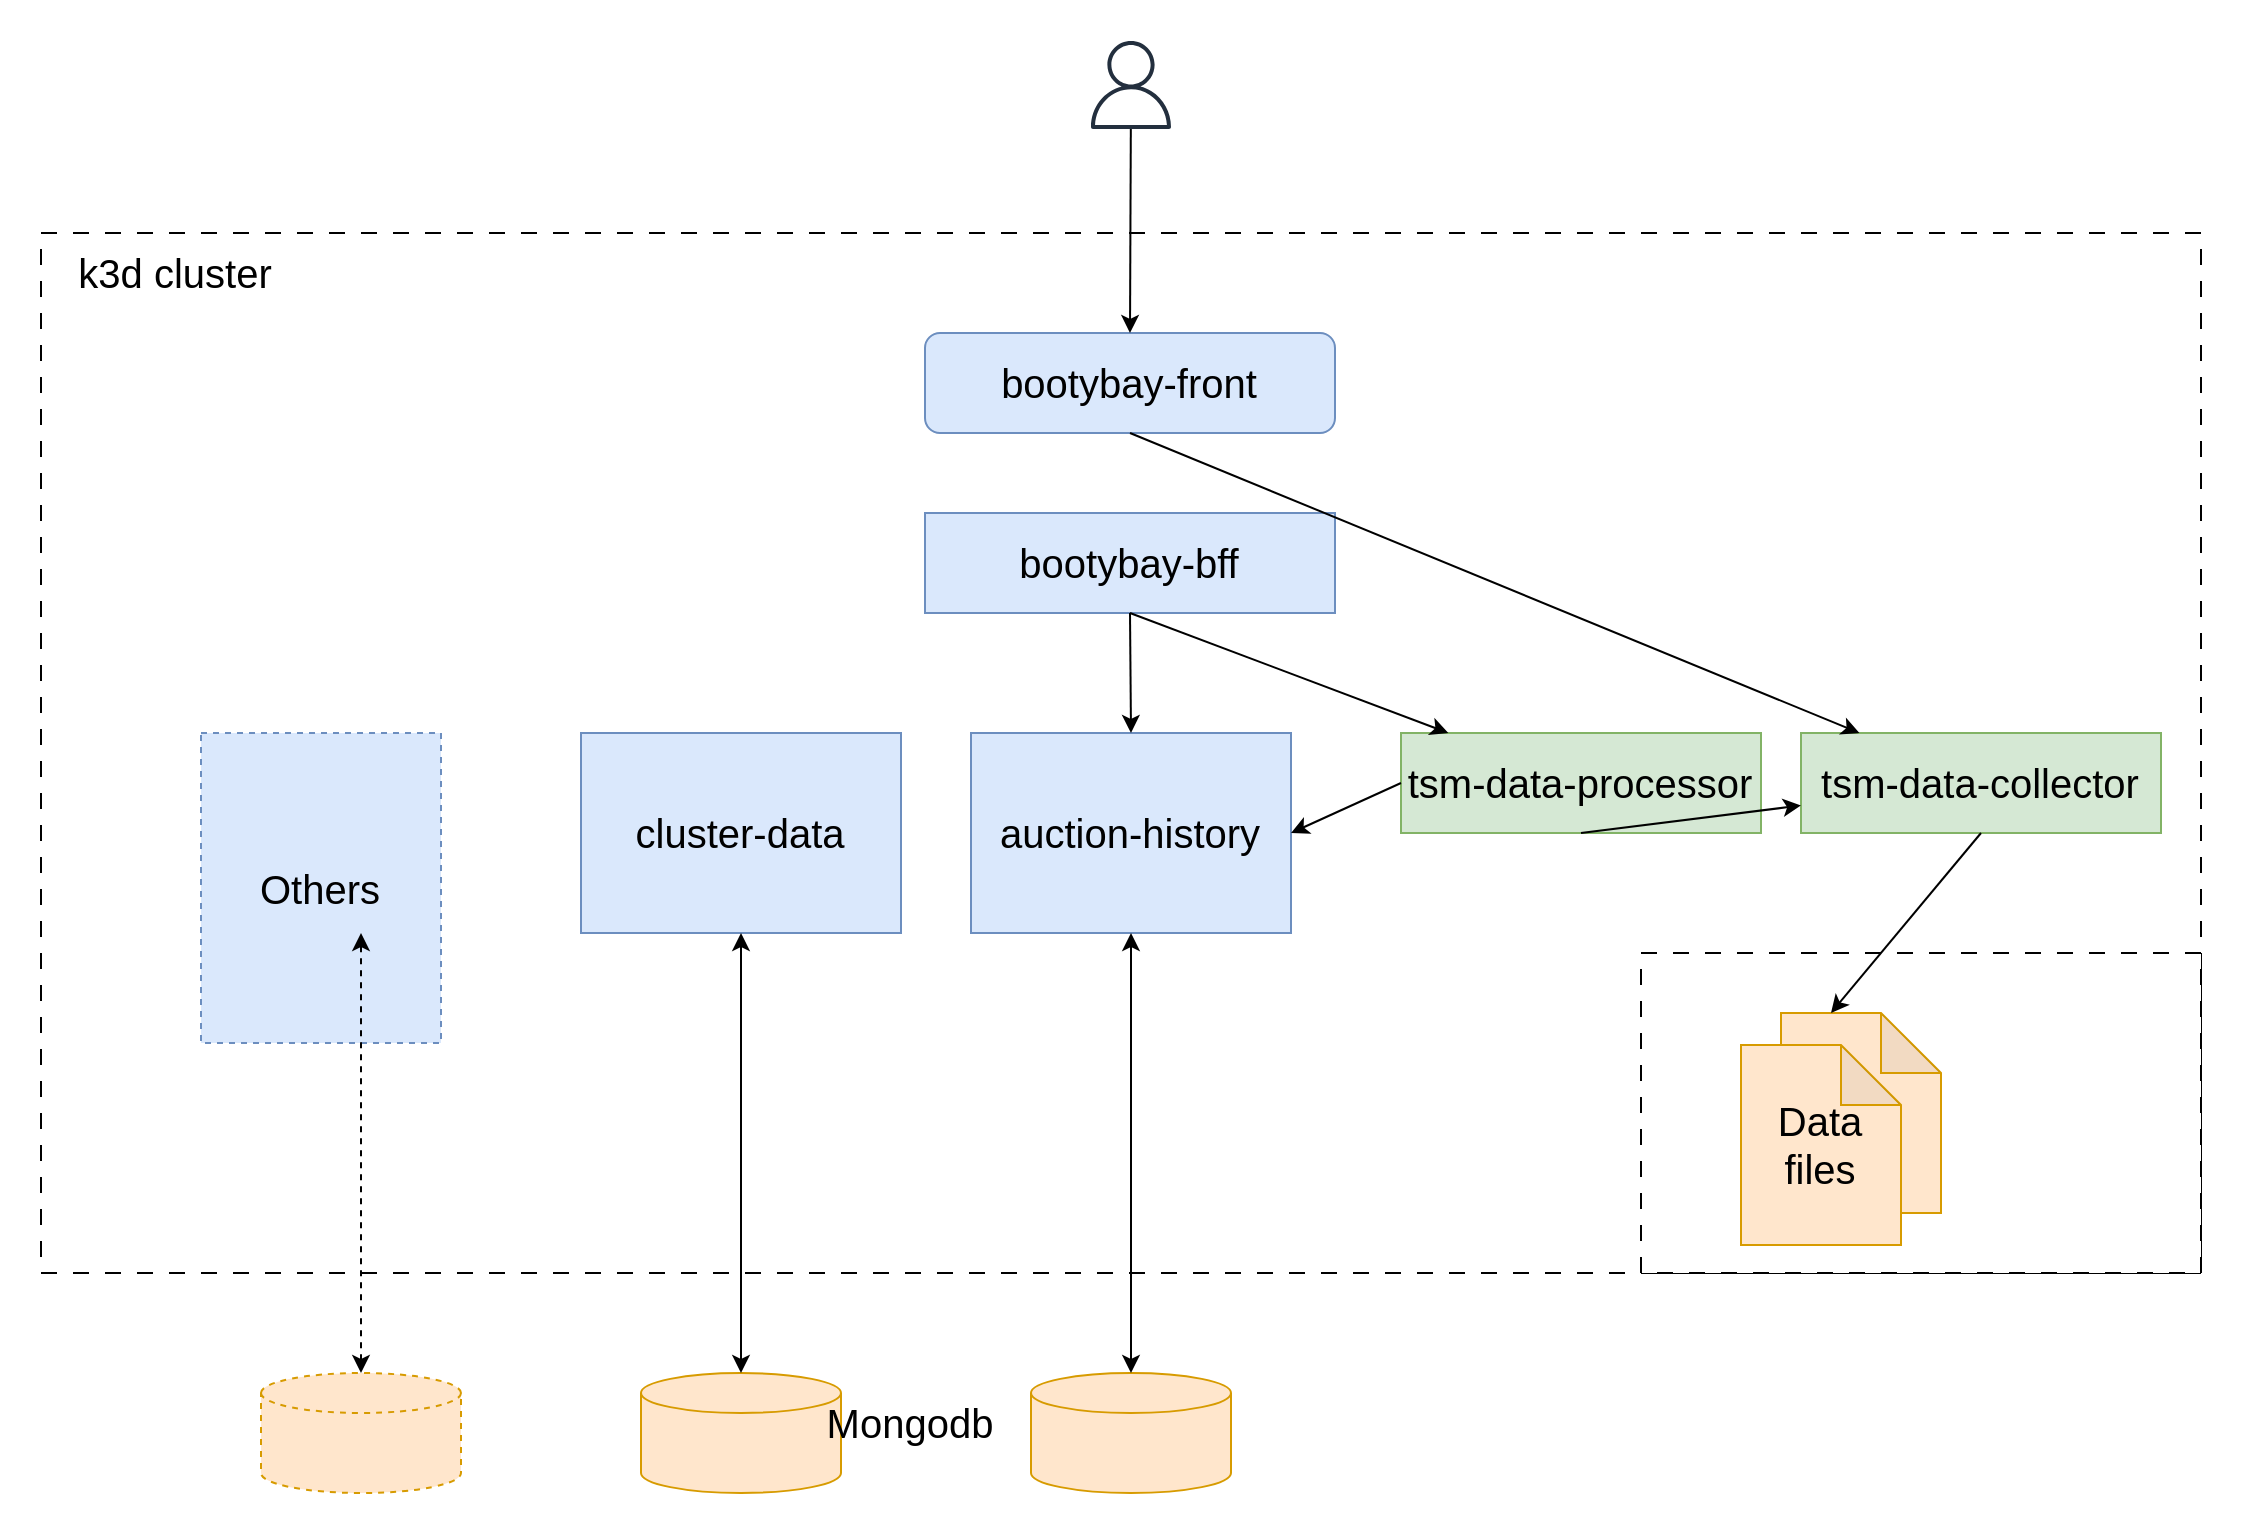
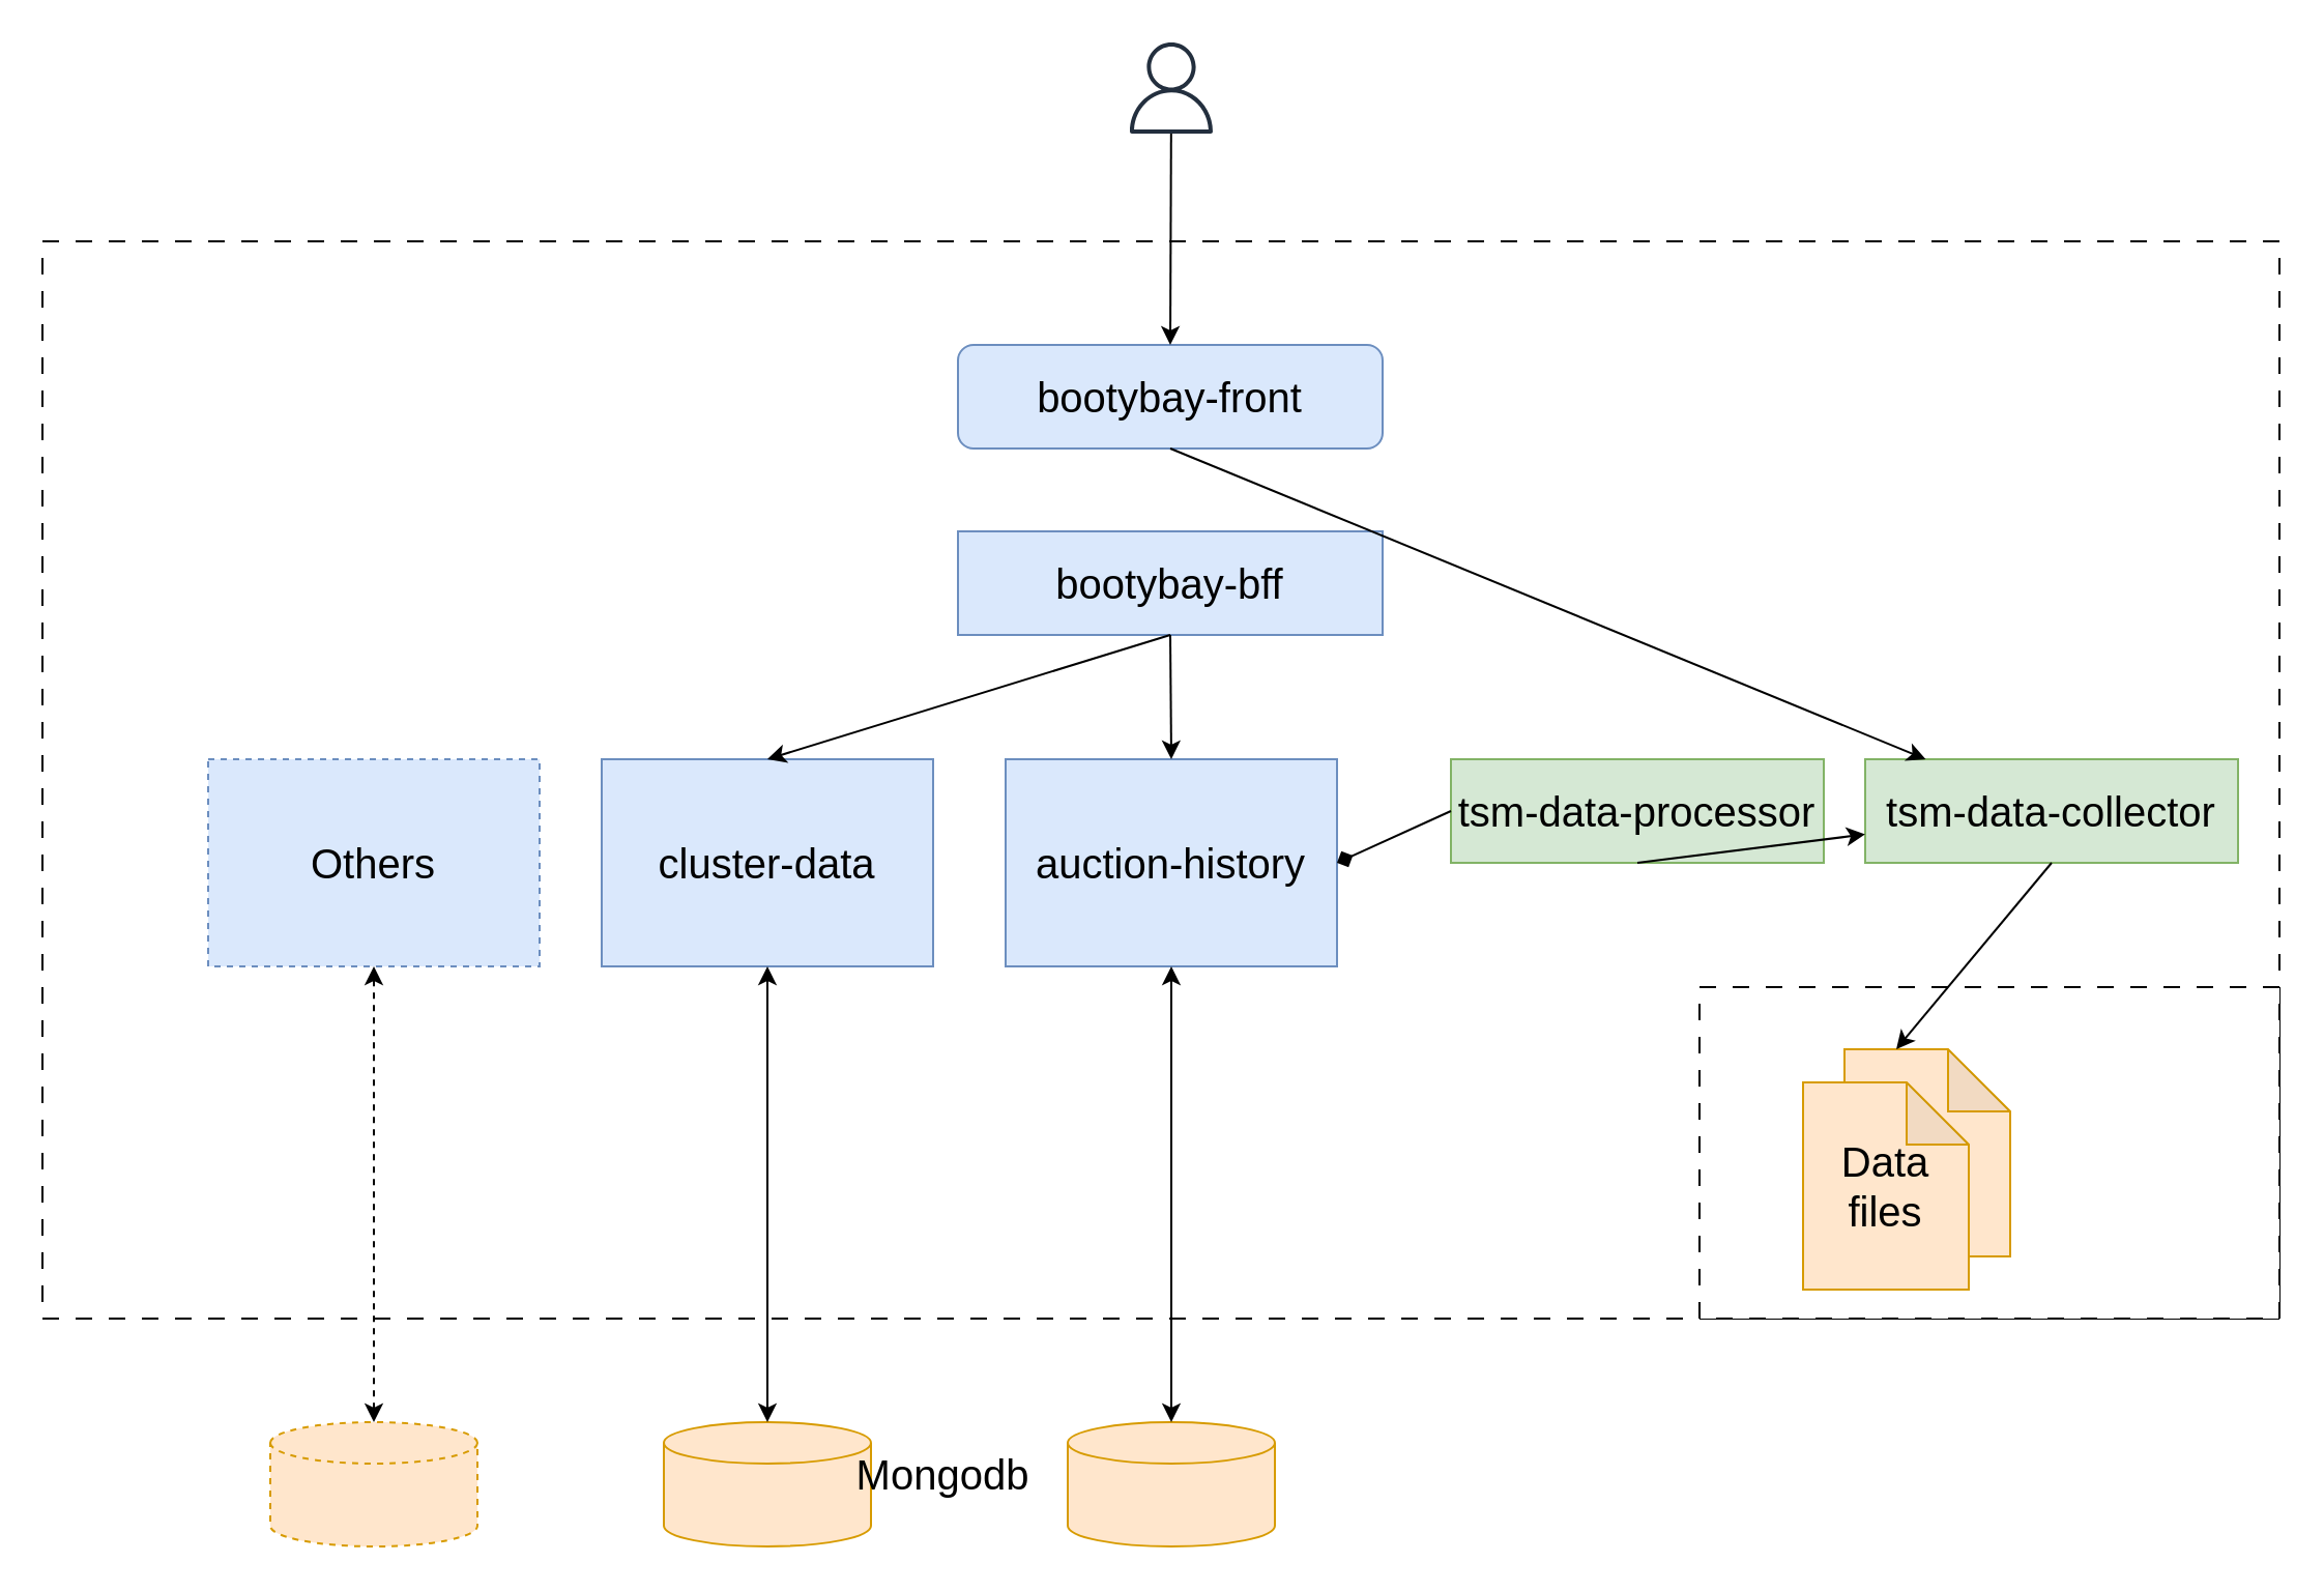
  <mxCell id="0" />
  <mxCell id="1" parent="0" />
  <mxCell id="2" value="" style="group" vertex="1" connectable="0" parent="1"><mxGeometry x="20" y="116" width="1080" height="630" as="geometry" /></mxCell>
  <mxCell id="3" value="" style="rounded=0;whiteSpace=wrap;html=1;dashed=1;perimeterSpacing=0;dashPattern=8 8;" vertex="1" parent="2"><mxGeometry width="1080" height="520" as="geometry" /></mxCell>
- <mxCell id="4" value="k3d cluster" style="text;html=1;strokeColor=none;fillColor=none;align=center;verticalAlign=middle;whiteSpace=wrap;rounded=0;dashed=1;dashPattern=1 4;fontSize=20;" vertex="1" parent="2"><mxGeometry x="10.004" y="10" width="115.048" height="20" as="geometry" /></mxCell>
- <mxCell id="5" value="Others" style="rounded=0;whiteSpace=wrap;html=1;fontSize=20;fillColor=#dae8fc;strokeColor=#6c8ebf;dashed=1;" vertex="1" parent="2"><mxGeometry x="80" y="250" width="120" height="155" as="geometry" /></mxCell>
+ <mxCell id="5" value="Others" style="rounded=0;whiteSpace=wrap;html=1;fontSize=20;fillColor=#dae8fc;strokeColor=#6c8ebf;dashed=1;" vertex="1" parent="2"><mxGeometry x="80" y="250" width="160" height="100" as="geometry" /></mxCell>
  <mxCell id="6" value="tsm-data-collector" style="rounded=0;whiteSpace=wrap;html=1;fontSize=20;fillColor=#d5e8d4;strokeColor=#82b366;" vertex="1" parent="2"><mxGeometry x="880" y="250" width="180" height="50" as="geometry" /></mxCell>
  <mxCell id="7" value="tsm-data-processor" style="rounded=0;whiteSpace=wrap;html=1;fontSize=20;fillColor=#d5e8d4;strokeColor=#82b366;" vertex="1" parent="2"><mxGeometry x="680" y="250" width="180" height="50" as="geometry" /></mxCell>
  <mxCell id="8" value="auction-history" style="rounded=0;whiteSpace=wrap;html=1;fontSize=20;fillColor=#dae8fc;strokeColor=#6c8ebf;" vertex="1" parent="2"><mxGeometry x="465" y="250" width="160" height="100" as="geometry" /></mxCell>
  <mxCell id="9" value="cluster-data" style="rounded=0;whiteSpace=wrap;html=1;fontSize=20;fillColor=#dae8fc;strokeColor=#6c8ebf;" vertex="1" parent="2"><mxGeometry x="270" y="250" width="160" height="100" as="geometry" /></mxCell>
  <mxCell id="10" value="" style="shape=cylinder2;whiteSpace=wrap;html=1;boundedLbl=1;backgroundOutline=1;size=10;fontSize=20;fillColor=#ffe6cc;strokeColor=#d79b00;" vertex="1" parent="2"><mxGeometry x="300" y="570" width="100" height="60" as="geometry" /></mxCell>
  <mxCell id="11" value="" style="shape=cylinder2;whiteSpace=wrap;html=1;boundedLbl=1;backgroundOutline=1;size=10;fontSize=20;fillColor=#ffe6cc;strokeColor=#d79b00;" vertex="1" parent="2"><mxGeometry x="495" y="570" width="100" height="60" as="geometry" /></mxCell>
  <mxCell id="12" value="" style="endArrow=classic;startArrow=classic;html=1;strokeWidth=1;fontSize=20;entryX=0.5;entryY=1;entryDx=0;entryDy=0;" edge="1" parent="2" source="11" target="8"><mxGeometry width="50" height="50" relative="1" as="geometry"><mxPoint x="590" y="380" as="sourcePoint" /><mxPoint x="640" y="330" as="targetPoint" /></mxGeometry></mxCell>
  <mxCell id="13" value="" style="endArrow=classic;startArrow=classic;html=1;strokeWidth=1;fontSize=20;entryX=0.5;entryY=1;entryDx=0;entryDy=0;" edge="1" parent="2" source="10" target="9"><mxGeometry width="50" height="50" relative="1" as="geometry"><mxPoint x="585" y="580" as="sourcePoint" /><mxPoint x="585" y="310" as="targetPoint" /></mxGeometry></mxCell>
  <mxCell id="14" value="Mongodb" style="text;html=1;strokeColor=none;fillColor=none;align=center;verticalAlign=middle;whiteSpace=wrap;rounded=0;dashed=1;dashPattern=1 4;fontSize=20;" vertex="1" parent="2"><mxGeometry x="415" y="585" width="40" height="20" as="geometry" /></mxCell>
- <mxCell id="15" value="" style="endArrow=classic;html=1;strokeWidth=1;fontSize=20;exitX=0;exitY=0.5;exitDx=0;exitDy=0;entryX=1;entryY=0.5;entryDx=0;entryDy=0;" edge="1" parent="2" source="7" target="8"><mxGeometry width="50" height="50" relative="1" as="geometry"><mxPoint x="510" y="380" as="sourcePoint" /><mxPoint x="560" y="330" as="targetPoint" /></mxGeometry></mxCell>
+ <mxCell id="15" value="" style="endArrow=diamond;html=1;strokeWidth=1;fontSize=20;exitX=0;exitY=0.5;exitDx=0;exitDy=0;entryX=1;entryY=0.5;entryDx=0;entryDy=0;" edge="1" parent="2" source="7" target="8"><mxGeometry width="50" height="50" relative="1" as="geometry"><mxPoint x="510" y="380" as="sourcePoint" /><mxPoint x="560" y="330" as="targetPoint" /></mxGeometry></mxCell>
  <mxCell id="16" value="" style="shape=cylinder2;whiteSpace=wrap;html=1;boundedLbl=1;backgroundOutline=1;size=10;fontSize=20;fillColor=#ffe6cc;strokeColor=#d79b00;dashed=1;" vertex="1" parent="2"><mxGeometry x="110" y="570" width="100" height="60" as="geometry" /></mxCell>
  <mxCell id="17" value="" style="endArrow=classic;startArrow=classic;html=1;strokeWidth=1;fontSize=20;entryX=0.5;entryY=1;entryDx=0;entryDy=0;dashed=1;" edge="1" parent="2" source="16"><mxGeometry width="50" height="50" relative="1" as="geometry"><mxPoint x="355" y="540" as="sourcePoint" /><mxPoint x="160" y="350" as="targetPoint" /></mxGeometry></mxCell>
  <mxCell id="18" value="" style="rounded=0;whiteSpace=wrap;html=1;fontSize=20;dashed=1;dashPattern=8 8;" vertex="1" parent="1"><mxGeometry x="820" y="476" width="280" height="160" as="geometry" /></mxCell>
  <mxCell id="19" value="" style="group" vertex="1" connectable="0" parent="1"><mxGeometry x="870" y="506" width="100" height="116" as="geometry" /></mxCell>
  <mxCell id="20" value="" style="shape=note;whiteSpace=wrap;html=1;backgroundOutline=1;darkOpacity=0.05;fontSize=20;fillColor=#ffe6cc;strokeColor=#d79b00;" vertex="1" parent="19"><mxGeometry x="20" width="80" height="100" as="geometry" /></mxCell>
  <mxCell id="21" value="Data files" style="shape=note;whiteSpace=wrap;html=1;backgroundOutline=1;darkOpacity=0.05;fontSize=20;fillColor=#ffe6cc;strokeColor=#d79b00;" vertex="1" parent="19"><mxGeometry y="16" width="80" height="100" as="geometry" /></mxCell>
  <mxCell id="22" value="" style="endArrow=classic;html=1;strokeWidth=1;fontSize=20;exitX=0.5;exitY=1;exitDx=0;exitDy=0;entryX=0;entryY=0;entryDx=25;entryDy=0;entryPerimeter=0;" edge="1" parent="1" source="6" target="20"><mxGeometry width="50" height="50" relative="1" as="geometry"><mxPoint x="530" y="496" as="sourcePoint" /><mxPoint x="580" y="446" as="targetPoint" /></mxGeometry></mxCell>
  <mxCell id="23" value="" style="endArrow=classic;html=1;strokeWidth=1;fontSize=20;exitX=0.5;exitY=1;exitDx=0;exitDy=0;" edge="1" parent="1" source="7" target="6"><mxGeometry width="50" height="50" relative="1" as="geometry"><mxPoint x="530" y="496" as="sourcePoint" /><mxPoint x="580" y="446" as="targetPoint" /></mxGeometry></mxCell>
  <mxCell id="24" value="bootybay-bff" style="rounded=0;whiteSpace=wrap;html=1;fontSize=20;fillColor=#dae8fc;strokeColor=#6c8ebf;dashed=0;" vertex="1" parent="1"><mxGeometry x="462" y="256" width="205" height="50" as="geometry" /></mxCell>
  <mxCell id="25" value="bootybay-front" style="whiteSpace=wrap;html=1;fontSize=20;fillColor=#dae8fc;strokeColor=#6c8ebf;rounded=1;" vertex="1" parent="1"><mxGeometry x="462" y="166" width="205" height="50" as="geometry" /></mxCell>
  <mxCell id="26" value="" style="endArrow=classic;html=1;strokeWidth=1;fontSize=20;exitX=0.5;exitY=1;exitDx=0;exitDy=0;" edge="1" parent="1" source="25" target="6"><mxGeometry width="50" height="50" relative="1" as="geometry"><mxPoint x="530" y="496" as="sourcePoint" /><mxPoint x="580" y="446" as="targetPoint" /></mxGeometry></mxCell>
  <mxCell id="27" value="" style="endArrow=classic;html=1;strokeWidth=1;fontSize=20;exitX=0.5;exitY=1;exitDx=0;exitDy=0;entryX=0.5;entryY=0;entryDx=0;entryDy=0;" edge="1" parent="1" source="24" target="8"><mxGeometry width="50" height="50" relative="1" as="geometry"><mxPoint x="530" y="496" as="sourcePoint" /><mxPoint x="580" y="446" as="targetPoint" /></mxGeometry></mxCell>
- <mxCell id="28" value="" style="endArrow=classic;html=1;strokeWidth=1;fontSize=20;exitX=0.5;exitY=1;exitDx=0;exitDy=0;" edge="1" parent="1" source="24" target="7"><mxGeometry width="50" height="50" relative="1" as="geometry"><mxPoint x="530" y="496" as="sourcePoint" /><mxPoint x="580" y="446" as="targetPoint" /></mxGeometry></mxCell>
+ <mxCell id="28" value="" style="endArrow=classic;html=1;strokeWidth=1;fontSize=20;exitX=0.5;exitY=1;exitDx=0;exitDy=0;entryX=0.5;entryY=0;entryDx=0;entryDy=0;" edge="1" parent="1" source="24" target="9"><mxGeometry width="50" height="50" relative="1" as="geometry"><mxPoint x="530" y="496" as="sourcePoint" /><mxPoint x="580" y="446" as="targetPoint" /></mxGeometry></mxCell>
  <mxCell id="29" value="" style="outlineConnect=0;fontColor=#232F3E;gradientColor=none;fillColor=#232F3E;strokeColor=none;dashed=0;verticalLabelPosition=bottom;verticalAlign=top;align=center;html=1;fontSize=12;fontStyle=0;aspect=fixed;pointerEvents=1;shape=mxgraph.aws4.user;" vertex="1" parent="1"><mxGeometry x="543" y="20" width="44" height="44" as="geometry" /></mxCell>
  <mxCell id="30" value="" style="endArrow=classic;html=1;strokeWidth=1;fontSize=20;entryX=0.5;entryY=0;entryDx=0;entryDy=0;" edge="1" parent="1" source="29" target="25"><mxGeometry width="50" height="50" relative="1" as="geometry"><mxPoint x="540" y="300" as="sourcePoint" /><mxPoint x="590" y="250" as="targetPoint" /></mxGeometry></mxCell>
